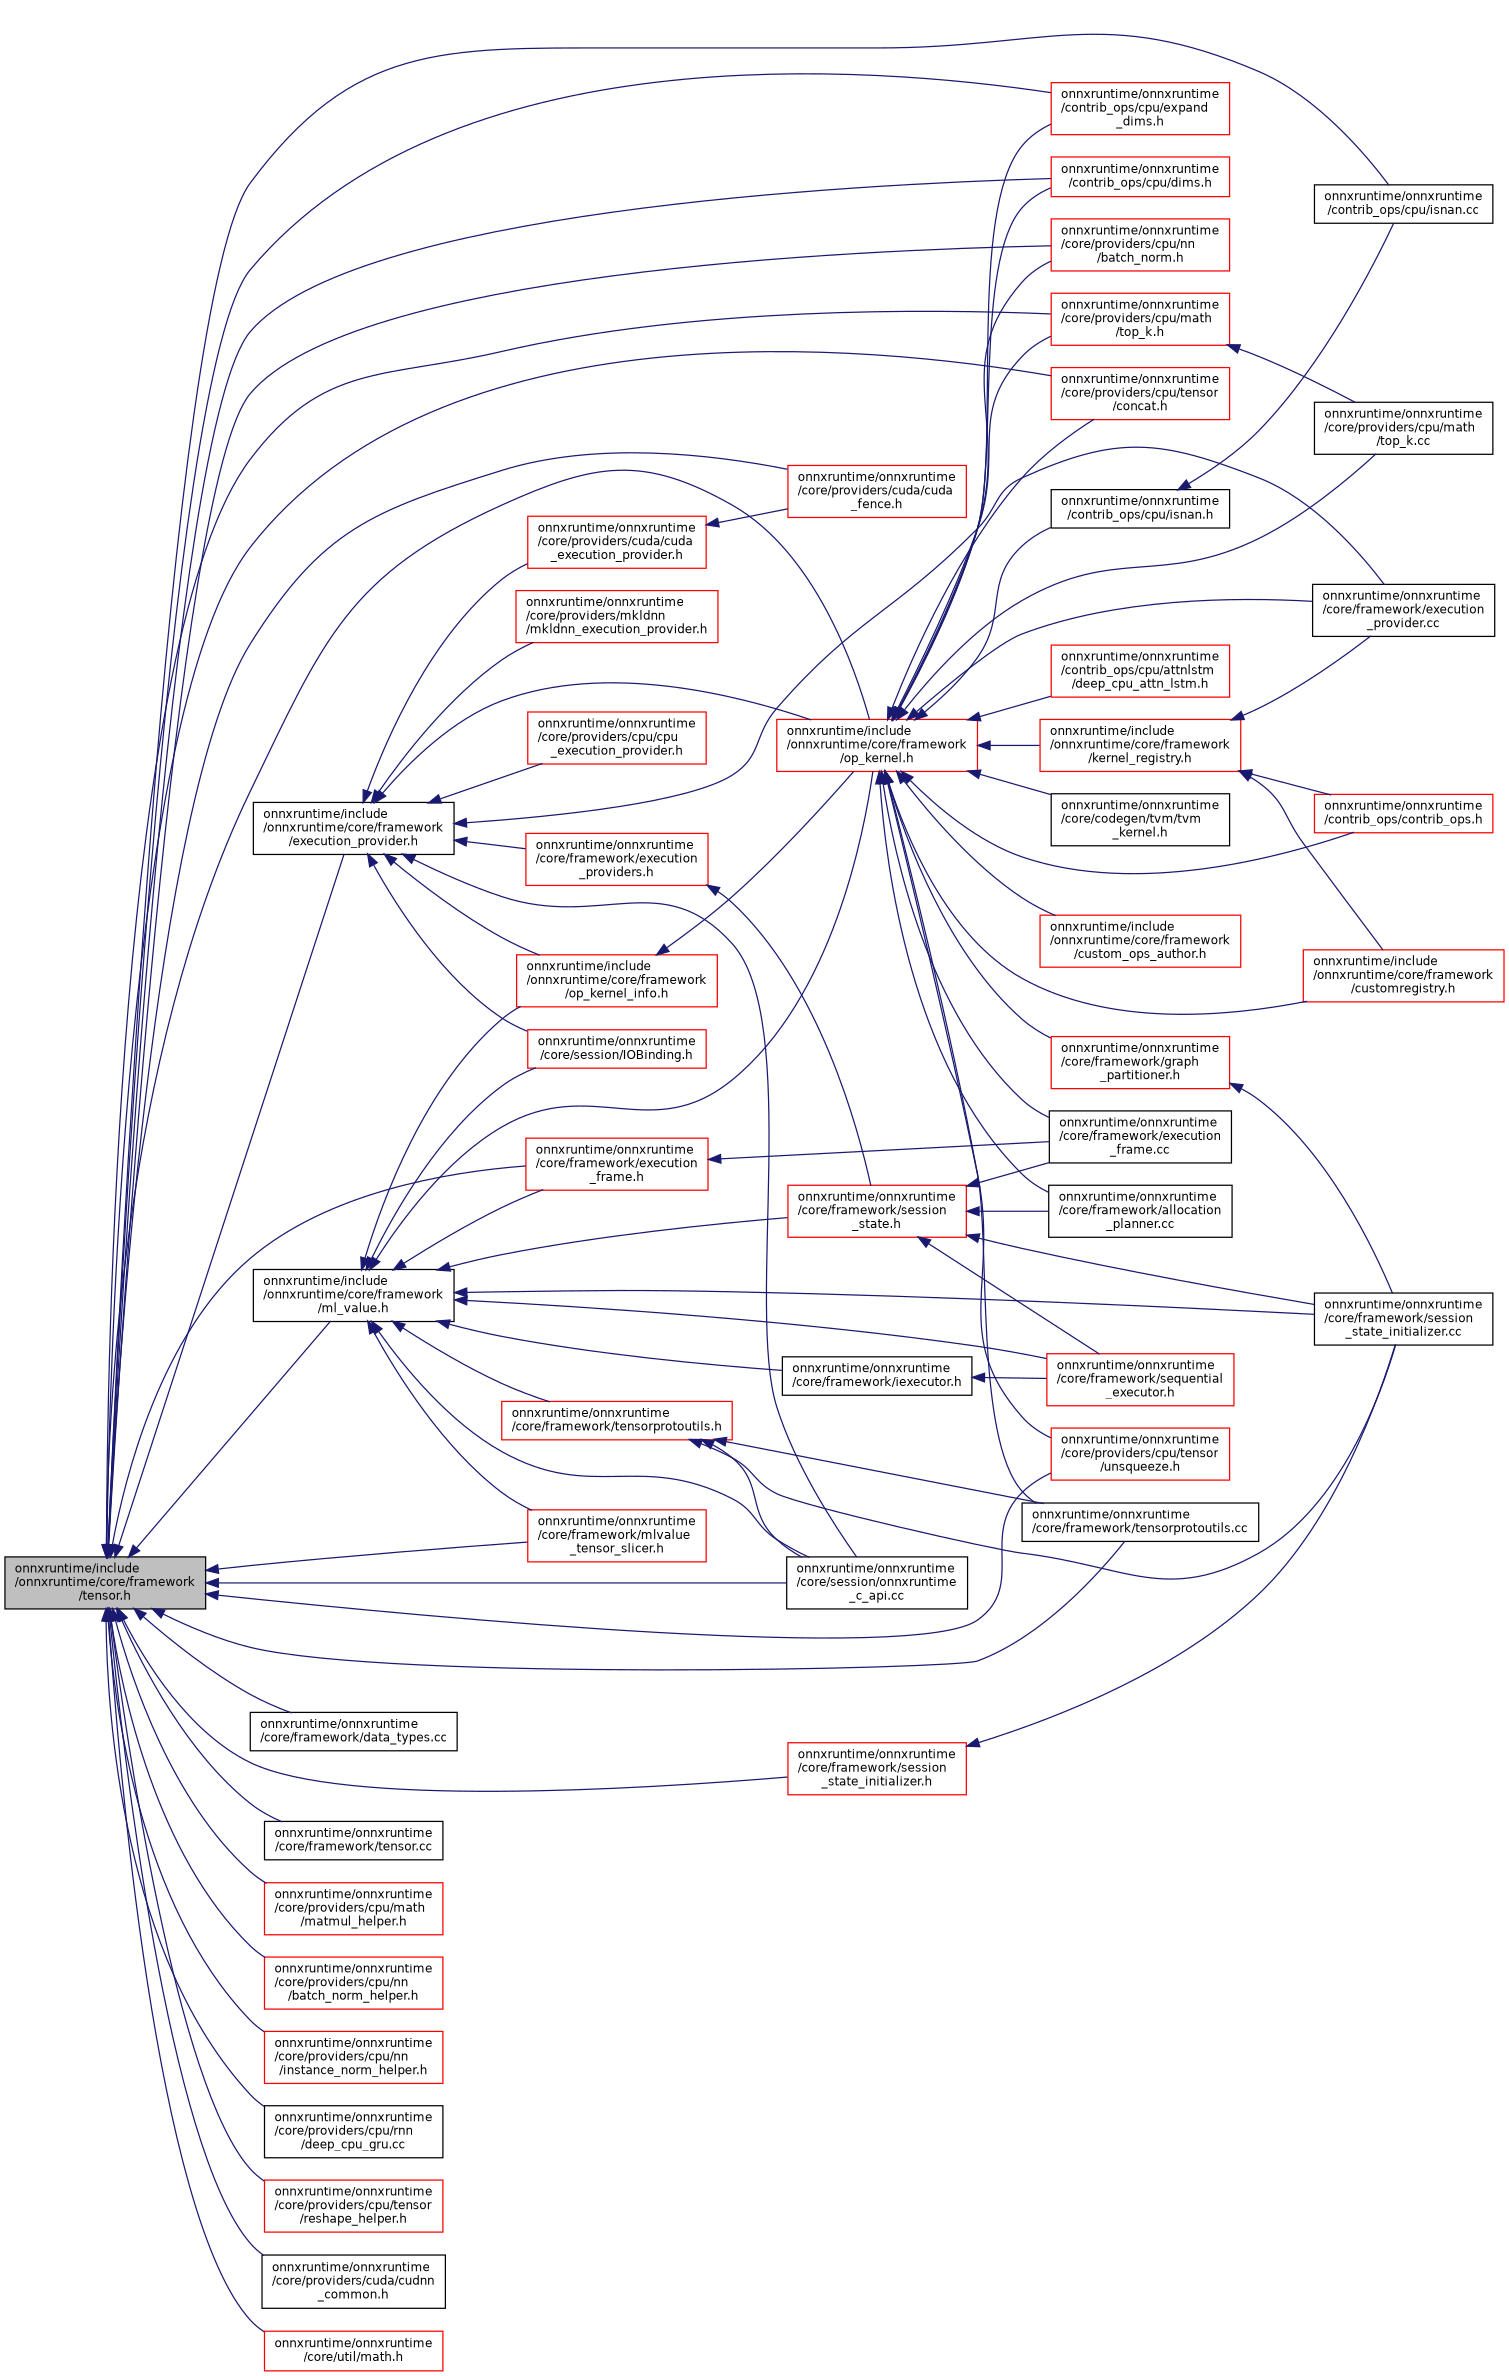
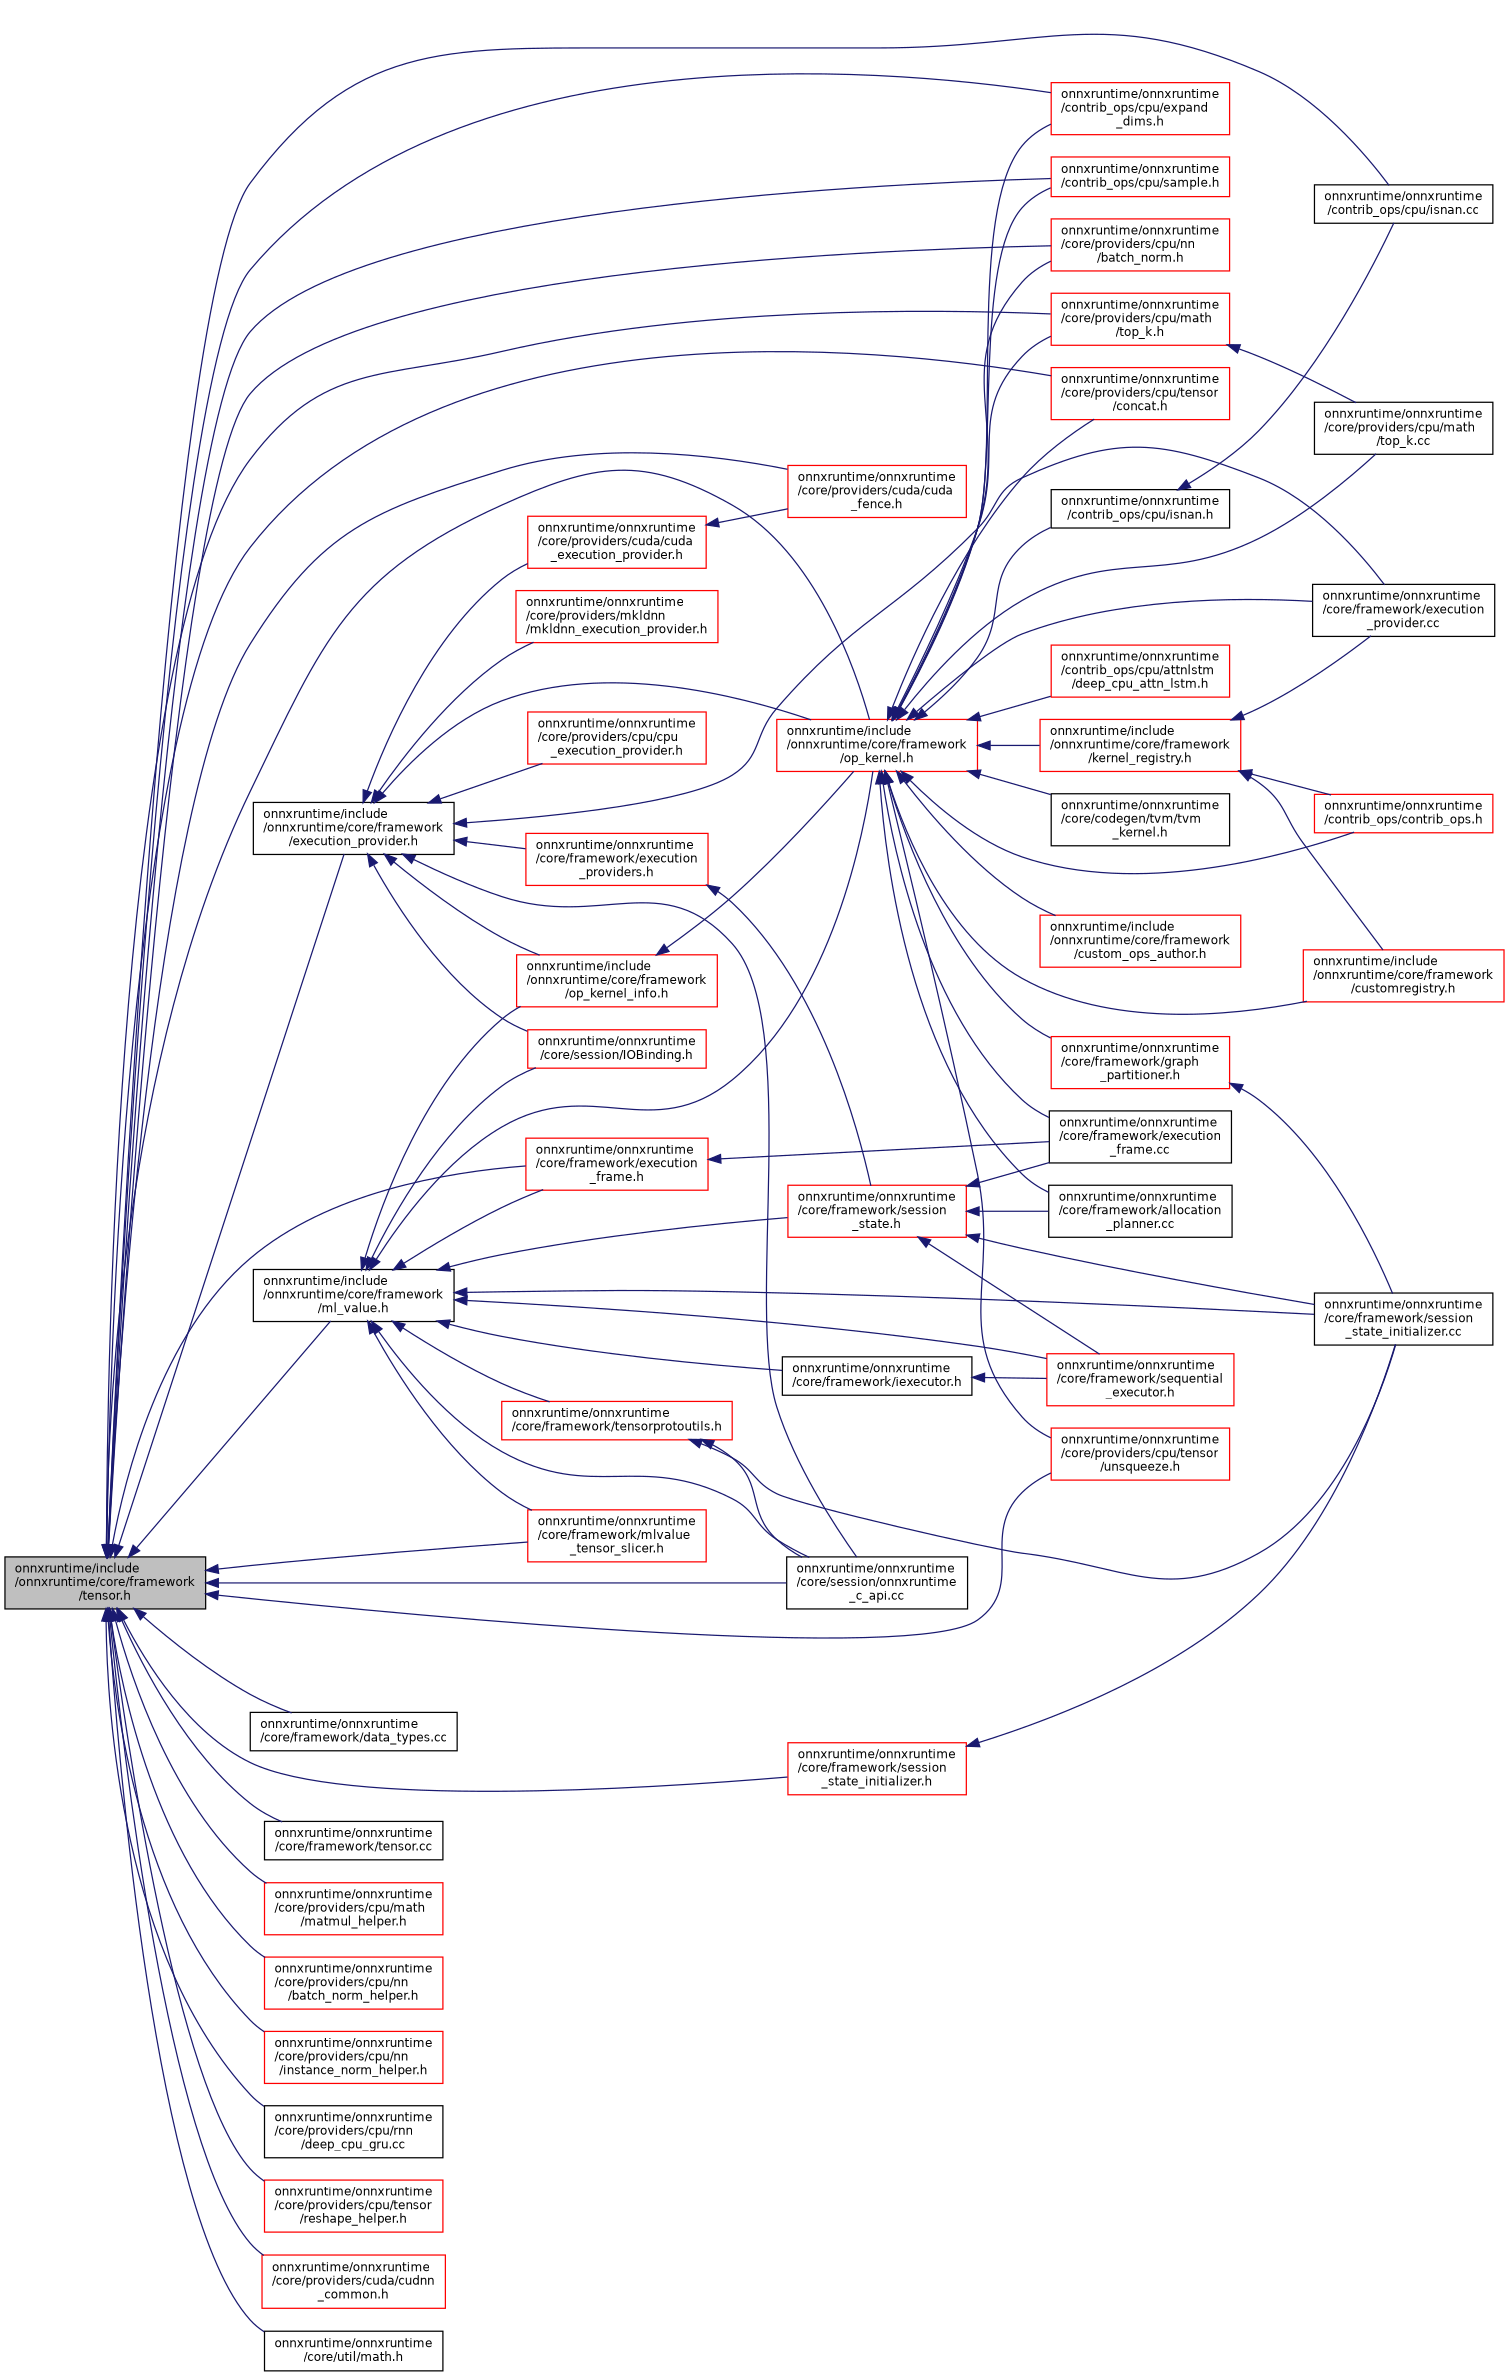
  digraph {
    rankdir=LR
    node [color=red fillcolor=white fontname=Helvetica fontsize=10 shape=record style=filled]
    edge [color=midnightblue dir=back fontname=Helvetica fontsize=10 labelfontname=Helvetica labelfontsize=10 style=solid]
    n1 [color=black fillcolor=grey75 fontcolor=black height=0.2 label="onnxruntime/include\l/onnxruntime/core/framework\l/tensor.h" width=0.4]
    n2 [color=black height=0.2 label="onnxruntime/include\l/onnxruntime/core/framework\l/execution_provider.h" width=0.4]
    n3 [height=0.2 label="onnxruntime/include\l/onnxruntime/core/framework\l/op_kernel.h" width=0.4]
    n4 [height=0.2 label="onnxruntime/onnxruntime\l/contrib_ops/cpu/expand\l_dims.h" width=0.4]
-   n5 [height=0.2 label="onnxruntime/onnxruntime\l/contrib_ops/cpu/dims.h" width=0.4]
+   n5 [height=0.2 label="onnxruntime/onnxruntime\l/contrib_ops/cpu/sample.h" width=0.4]
    n6 [color=black height=0.2 label="onnxruntime/onnxruntime\l/contrib_ops/cpu/isnan.cc" width=0.4]
-   n7 [color=black height=0.2 label="onnxruntime/onnxruntime\l/core/framework/tensorprotoutils.cc" width=0.4]
    n8 [height=0.2 label="onnxruntime/onnxruntime\l/core/providers/cpu/math\l/top_k.h" width=0.4]
    n9 [height=0.2 label="onnxruntime/onnxruntime\l/core/providers/cpu/nn\l/batch_norm.h" width=0.4]
    n10 [height=0.2 label="onnxruntime/onnxruntime\l/core/providers/cpu/tensor\l/concat.h" width=0.4]
    n11 [height=0.2 label="onnxruntime/onnxruntime\l/core/providers/cpu/tensor\l/unsqueeze.h" width=0.4]
    n12 [height=0.2 label="onnxruntime/onnxruntime\l/core/providers/cuda/cuda\l_fence.h" width=0.4]
    n13 [color=black height=0.2 label="onnxruntime/onnxruntime\l/core/session/onnxruntime\l_c_api.cc" width=0.4]
    n14 [color=black height=0.2 label="onnxruntime/include\l/onnxruntime/core/framework\l/ml_value.h" width=0.4]
    n15 [height=0.2 label="onnxruntime/onnxruntime\l/core/framework/execution\l_frame.h" width=0.4]
    n16 [height=0.2 label="onnxruntime/onnxruntime\l/core/framework/mlvalue\l_tensor_slicer.h" width=0.4]
    n17 [color=black height=0.2 label="onnxruntime/onnxruntime\l/core/framework/data_types.cc" width=0.4]
    n18 [height=0.2 label="onnxruntime/onnxruntime\l/core/framework/session\l_state_initializer.h" width=0.4]
    n19 [color=black height=0.2 label="onnxruntime/onnxruntime\l/core/framework/tensor.cc" width=0.4]
    n20 [height=0.2 label="onnxruntime/onnxruntime\l/core/providers/cpu/math\l/matmul_helper.h" width=0.4]
    n21 [height=0.2 label="onnxruntime/onnxruntime\l/core/providers/cpu/nn\l/batch_norm_helper.h" width=0.4]
    n22 [height=0.2 label="onnxruntime/onnxruntime\l/core/providers/cpu/nn\l/instance_norm_helper.h" width=0.4]
    n23 [color=black height=0.2 label="onnxruntime/onnxruntime\l/core/providers/cpu/rnn\l/deep_cpu_gru.cc" width=0.4]
    n24 [height=0.2 label="onnxruntime/onnxruntime\l/core/providers/cpu/tensor\l/reshape_helper.h" width=0.4]
-   n25 [color=black height=0.2 label="onnxruntime/onnxruntime\l/core/providers/cuda/cudnn\l_common.h" width=0.4]
-   n26 [height=0.2 label="onnxruntime/onnxruntime\l/core/util/math.h" width=0.4]
+   n25 [height=0.2 label="onnxruntime/onnxruntime\l/core/providers/cuda/cudnn\l_common.h" width=0.4]
+   n26 [color=black height=0.2 label="onnxruntime/onnxruntime\l/core/util/math.h" width=0.4]
    n27 [color=black height=0.2 label="onnxruntime/onnxruntime\l/core/framework/execution\l_provider.cc" width=0.4]
    n28 [height=0.2 label="onnxruntime/include\l/onnxruntime/core/framework\l/op_kernel_info.h" width=0.4]
    n29 [height=0.2 label="onnxruntime/onnxruntime\l/core/framework/execution\l_providers.h" width=0.4]
    n30 [height=0.2 label="onnxruntime/onnxruntime\l/core/providers/cpu/cpu\l_execution_provider.h" width=0.4]
    n31 [height=0.2 label="onnxruntime/onnxruntime\l/core/providers/cuda/cuda\l_execution_provider.h" width=0.4]
    n32 [height=0.2 label="onnxruntime/onnxruntime\l/core/providers/mkldnn\l/mkldnn_execution_provider.h" width=0.4]
    n33 [height=0.2 label="onnxruntime/onnxruntime\l/core/session/IOBinding.h" width=0.4]
    n34 [color=black height=0.2 label="onnxruntime/onnxruntime\l/core/providers/cpu/math\l/top_k.cc" width=0.4]
    n35 [height=0.2 label="onnxruntime/include\l/onnxruntime/core/framework\l/custom_ops_author.h" width=0.4]
    n36 [height=0.2 label="onnxruntime/include\l/onnxruntime/core/framework\l/customregistry.h" width=0.4]
    n37 [height=0.2 label="onnxruntime/include\l/onnxruntime/core/framework\l/kernel_registry.h" width=0.4]
    n38 [height=0.2 label="onnxruntime/onnxruntime\l/contrib_ops/contrib_ops.h" width=0.4]
    n39 [height=0.2 label="onnxruntime/onnxruntime\l/contrib_ops/cpu/attnlstm\l/deep_cpu_attn_lstm.h" width=0.4]
    n40 [color=black height=0.2 label="onnxruntime/onnxruntime\l/contrib_ops/cpu/isnan.h" width=0.4]
    n41 [color=black height=0.2 label="onnxruntime/onnxruntime\l/core/codegen/tvm/tvm\l_kernel.h" width=0.4]
    n42 [color=black height=0.2 label="onnxruntime/onnxruntime\l/core/framework/allocation\l_planner.cc" width=0.4]
    n43 [color=black height=0.2 label="onnxruntime/onnxruntime\l/core/framework/execution\l_frame.cc" width=0.4]
    n44 [height=0.2 label="onnxruntime/onnxruntime\l/core/framework/graph\l_partitioner.h" width=0.4]
    n45 [color=black height=0.2 label="onnxruntime/onnxruntime\l/core/framework/session\l_state_initializer.cc" width=0.4]
    n46 [height=0.2 label="onnxruntime/onnxruntime\l/core/framework/session\l_state.h" width=0.4]
    n47 [height=0.2 label="onnxruntime/onnxruntime\l/core/framework/sequential\l_executor.h" width=0.4]
    n48 [color=black height=0.2 label="onnxruntime/onnxruntime\l/core/framework/iexecutor.h" width=0.4]
    n49 [height=0.2 label="onnxruntime/onnxruntime\l/core/framework/tensorprotoutils.h" width=0.4]
    n1 -> n2
    n1 -> n3
    n1 -> n4
    n1 -> n5
    n1 -> n6
-   n1 -> n7
    n1 -> n8
    n1 -> n9
    n1 -> n10
    n1 -> n11
    n1 -> n12
    n1 -> n13
    n1 -> n14
    n1 -> n15
    n1 -> n16
    n1 -> n17
    n1 -> n18
    n1 -> n19
    n1 -> n20
    n1 -> n21
    n1 -> n22
    n1 -> n23
    n1 -> n24
    n1 -> n25
    n1 -> n26
    n2 -> n3
    n2 -> n13
    n2 -> n27
    n2 -> n28
    n2 -> n29
    n2 -> n30
    n2 -> n31
    n2 -> n32
    n2 -> n33
    n3 -> n4
    n3 -> n5
-   n3 -> n7
    n3 -> n8
    n3 -> n9
    n3 -> n10
    n3 -> n11
    n3 -> n27
    n3 -> n34
    n3 -> n35
    n3 -> n36
    n3 -> n37
    n3 -> n38
    n3 -> n39
    n3 -> n40
    n3 -> n41
    n3 -> n42
    n3 -> n43
    n3 -> n44
    n8 -> n34
    n14 -> n3
    n14 -> n13
    n14 -> n15
    n14 -> n16
    n14 -> n28
    n14 -> n33
    n14 -> n45
    n14 -> n46
    n14 -> n47
    n14 -> n48
    n14 -> n49
    n15 -> n43
    n18 -> n45
    n28 -> n3
    n29 -> n46
    n31 -> n12
    n37 -> n27
    n37 -> n36
    n37 -> n38
    n40 -> n6
    n44 -> n45
    n46 -> n42
    n46 -> n43
    n46 -> n45
    n46 -> n47
    n48 -> n47
-   n49 -> n7
    n49 -> n13
    n49 -> n45
  }
